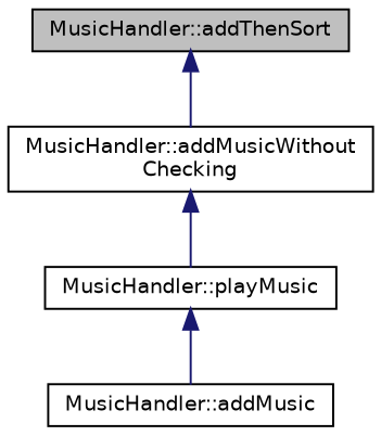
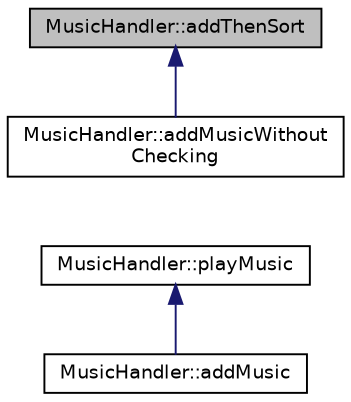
  digraph {
    rankdir=TB
    node [color=black fillcolor=white fontname=Helvetica fontsize=10 shape=record style=filled]
    edge [color=midnightblue dir=back fontname=Helvetica fontsize=10 labelfontname=Helvetica labelfontsize=10 style=solid]
    n1 [fillcolor=grey75 fontcolor=black height=0.2 label="MusicHandler::addThenSort" width=0.4]
    n2 [height=0.2 label="MusicHandler::addMusicWithout\lChecking" width=0.4]
    n3 [height=0.2 label="MusicHandler::playMusic" width=0.4]
    n4 [height=0.2 label="MusicHandler::addMusic" width=0.4]
    n1 -> n2
-   n2 -> n3
    n3 -> n4
  }
